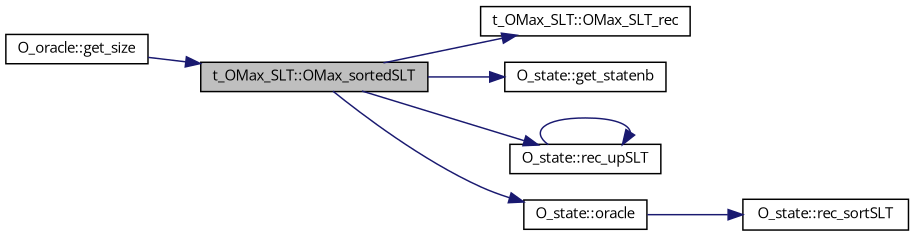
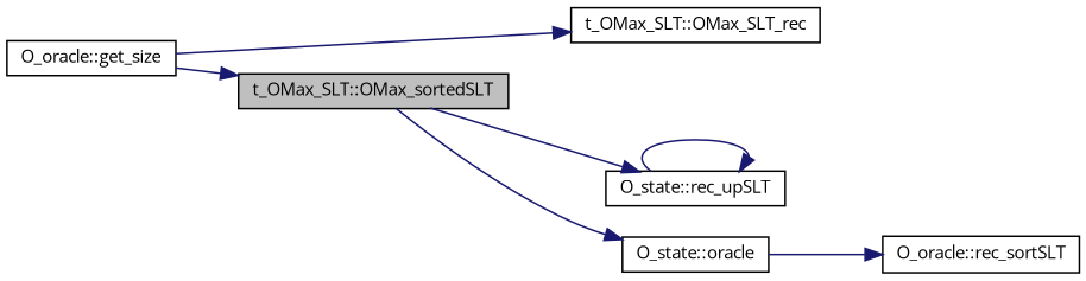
  digraph {
    fontname="Open Sans"
    rankdir=LR
    node [color=black fontname="Open Sans" fontsize=10 shape=record]
    edge [color=midnightblue fontname="Open Sans" fontsize=10 labelfontname=FreeSans labelfontsize=10 style=solid]
    n1 [fillcolor=grey75 fontcolor=black height=0.2 label="t_OMax_SLT::OMax_sortedSLT" style=filled width=0.4]
-   n2 [height=0.2 label="O_state::get_statenb" width=0.4]
    n3 [height=0.2 label="t_OMax_SLT::OMax_SLT_rec" width=0.4]
    n4 [height=0.2 label="O_state::rec_upSLT" width=0.4]
    n5 [height=0.2 label="O_state::oracle" width=0.4]
    n6 [height=0.2 label="O_oracle::get_size" width=0.4]
-   n7 [height=0.2 label="O_state::rec_sortSLT" width=0.4]
-   n1 -> n2
-   n1 -> n3
+   n7 [height=0.2 label="O_oracle::rec_sortSLT" width=0.4]
+   n6 -> n3
    n1 -> n4
    n1 -> n5
    n4 -> n4
    n5 -> n7
    n6 -> n1
  }
